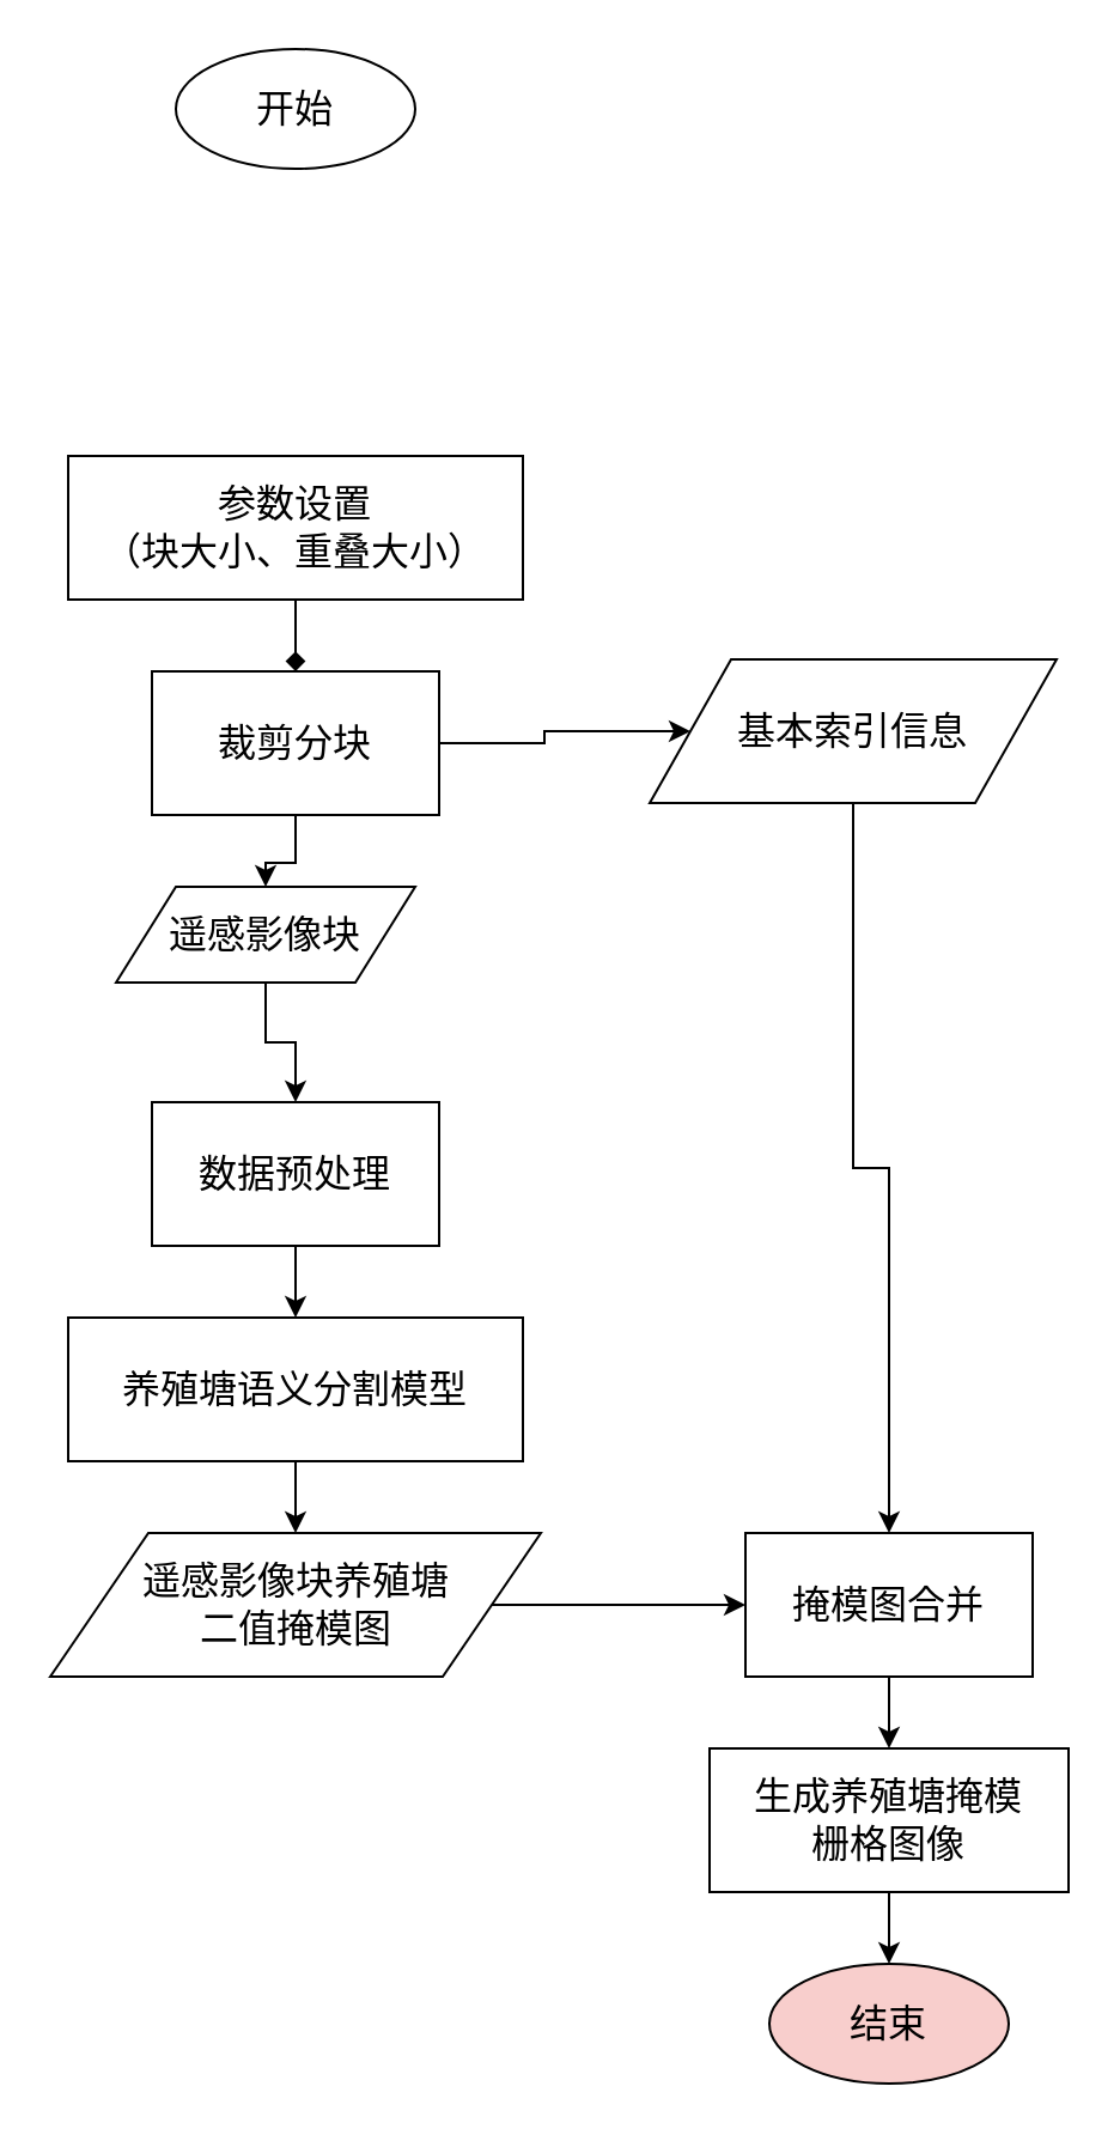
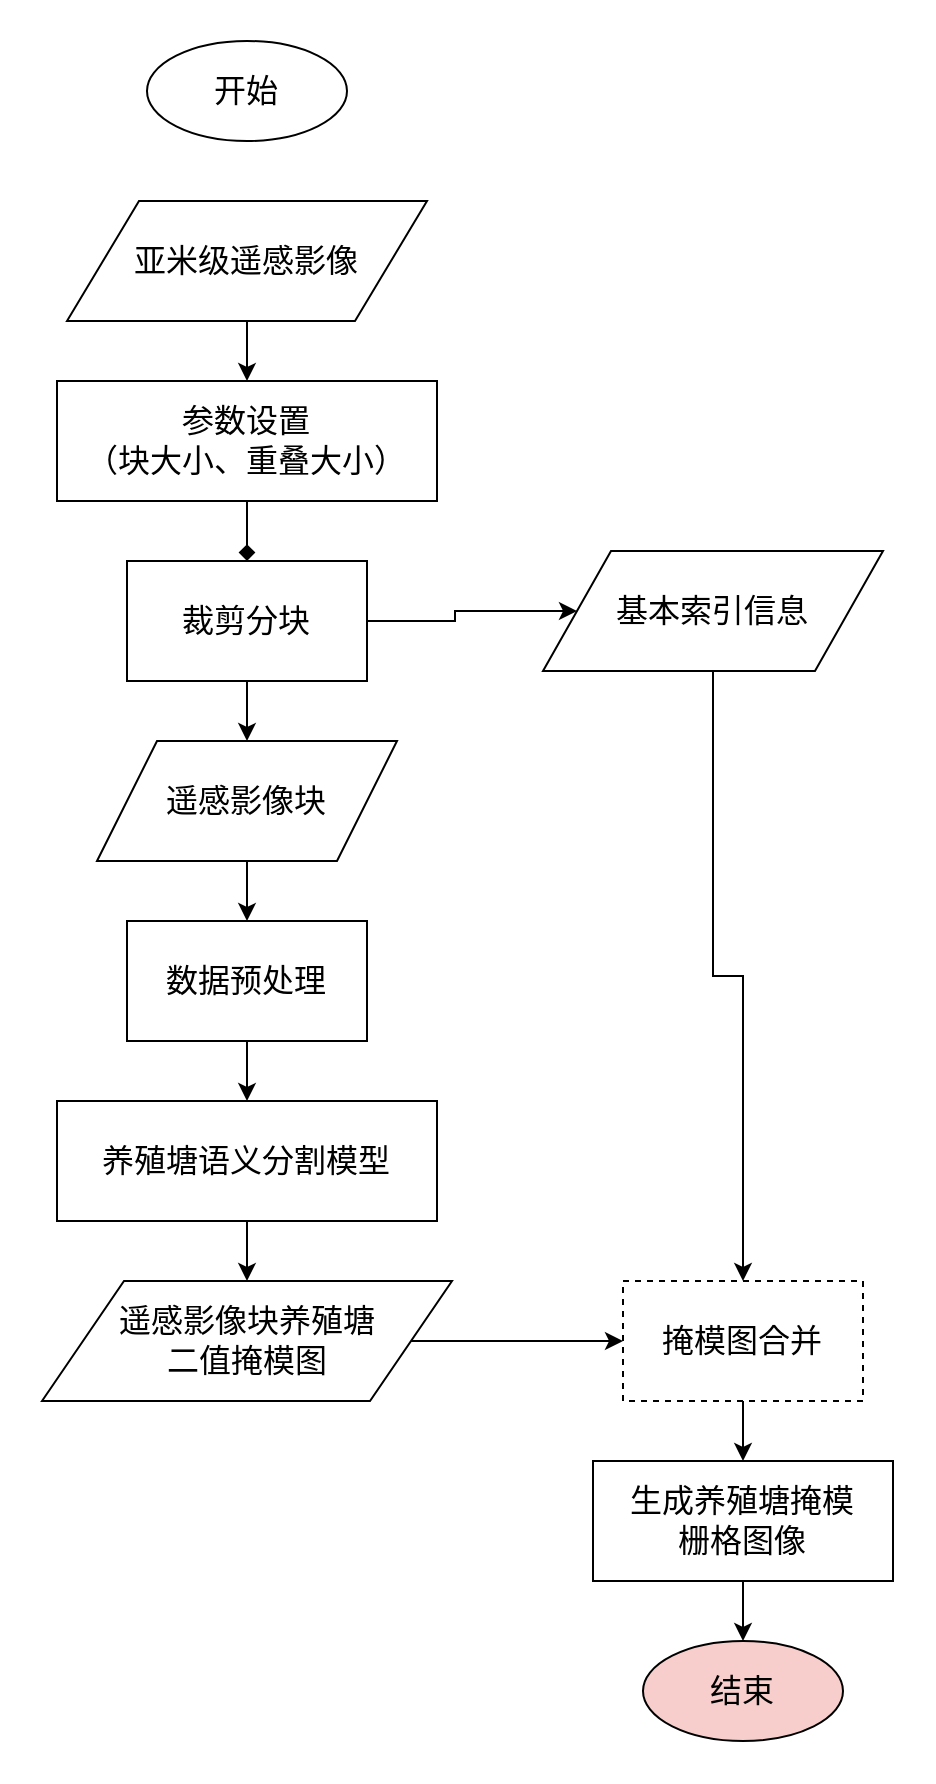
  <mxCell id="0" />
  <mxCell id="1" parent="0" />
  <mxCell id="2" value="开始" style="ellipse;whiteSpace=wrap;html=1;fontSize=16;" vertex="1" parent="1"><mxGeometry x="73" y="20" width="100" height="50" as="geometry" /></mxCell>
  <mxCell id="3" value="结束" style="ellipse;whiteSpace=wrap;html=1;fontSize=16;fillColor=#f8cecc;" vertex="1" parent="1"><mxGeometry x="321" y="820" width="100" height="50" as="geometry" /></mxCell>
+ <mxCell id="4" style="edgeStyle=orthogonalEdgeStyle;rounded=0;orthogonalLoop=1;jettySize=auto;html=1;exitX=0.5;exitY=1;exitDx=0;exitDy=0;entryX=0.5;entryY=0;entryDx=0;entryDy=0;fontSize=16;" edge="1" parent="1" source="5" target="7"><mxGeometry relative="1" as="geometry" /></mxCell>
+ <mxCell id="5" value="亚米级遥感影像" style="shape=parallelogram;perimeter=parallelogramPerimeter;whiteSpace=wrap;html=1;fontSize=16;" vertex="1" parent="1"><mxGeometry x="33" y="100" width="180" height="60" as="geometry" /></mxCell>
  <mxCell id="6" style="edgeStyle=orthogonalEdgeStyle;rounded=0;orthogonalLoop=1;jettySize=auto;html=1;exitX=0.5;exitY=1;exitDx=0;exitDy=0;fontSize=16;endArrow=diamond;" edge="1" parent="1" source="7" target="10"><mxGeometry relative="1" as="geometry" /></mxCell>
  <mxCell id="7" value="参数设置&lt;br&gt;（块大小、重叠大小）&lt;br&gt;" style="rounded=0;whiteSpace=wrap;html=1;fontSize=16;" vertex="1" parent="1"><mxGeometry x="28" y="190" width="190" height="60" as="geometry" /></mxCell>
  <mxCell id="8" style="edgeStyle=orthogonalEdgeStyle;rounded=0;orthogonalLoop=1;jettySize=auto;html=1;exitX=0.5;exitY=1;exitDx=0;exitDy=0;fontSize=16;" edge="1" parent="1" source="10" target="12"><mxGeometry relative="1" as="geometry" /></mxCell>
  <mxCell id="9" style="edgeStyle=orthogonalEdgeStyle;rounded=0;orthogonalLoop=1;jettySize=auto;html=1;exitX=1;exitY=0.5;exitDx=0;exitDy=0;fontSize=16;" edge="1" parent="1" source="10" target="22"><mxGeometry relative="1" as="geometry" /></mxCell>
  <mxCell id="10" value="裁剪分块" style="rounded=0;whiteSpace=wrap;html=1;fontSize=16;" vertex="1" parent="1"><mxGeometry x="63" y="280" width="120" height="60" as="geometry" /></mxCell>
  <mxCell id="11" style="edgeStyle=orthogonalEdgeStyle;rounded=0;orthogonalLoop=1;jettySize=auto;html=1;exitX=0.5;exitY=1;exitDx=0;exitDy=0;fontSize=16;" edge="1" parent="1" source="12" target="16"><mxGeometry relative="1" as="geometry" /></mxCell>
- <mxCell id="12" value="遥感影像块" style="shape=parallelogram;perimeter=parallelogramPerimeter;whiteSpace=wrap;html=1;fontSize=16;" vertex="1" parent="1"><mxGeometry x="48" y="370" width="125" height="40" as="geometry" /></mxCell>
+ <mxCell id="12" value="遥感影像块" style="shape=parallelogram;perimeter=parallelogramPerimeter;whiteSpace=wrap;html=1;fontSize=16;" vertex="1" parent="1"><mxGeometry x="48" y="370" width="150" height="60" as="geometry" /></mxCell>
  <mxCell id="13" style="edgeStyle=orthogonalEdgeStyle;rounded=0;orthogonalLoop=1;jettySize=auto;html=1;exitX=0.5;exitY=1;exitDx=0;exitDy=0;entryX=0.5;entryY=0;entryDx=0;entryDy=0;fontSize=16;" edge="1" parent="1" source="14" target="18"><mxGeometry relative="1" as="geometry" /></mxCell>
  <mxCell id="14" value="养殖塘语义分割模型" style="rounded=0;whiteSpace=wrap;html=1;fontSize=16;" vertex="1" parent="1"><mxGeometry x="28" y="550" width="190" height="60" as="geometry" /></mxCell>
  <mxCell id="15" style="edgeStyle=orthogonalEdgeStyle;rounded=0;orthogonalLoop=1;jettySize=auto;html=1;exitX=0.5;exitY=1;exitDx=0;exitDy=0;fontSize=16;" edge="1" parent="1" source="16" target="14"><mxGeometry relative="1" as="geometry" /></mxCell>
  <mxCell id="16" value="数据预处理" style="rounded=0;whiteSpace=wrap;html=1;fontSize=16;" vertex="1" parent="1"><mxGeometry x="63" y="460" width="120" height="60" as="geometry" /></mxCell>
  <mxCell id="17" style="edgeStyle=orthogonalEdgeStyle;rounded=0;orthogonalLoop=1;jettySize=auto;html=1;exitX=1;exitY=0.5;exitDx=0;exitDy=0;entryX=0;entryY=0.5;entryDx=0;entryDy=0;fontSize=16;" edge="1" parent="1" source="18" target="20"><mxGeometry relative="1" as="geometry" /></mxCell>
  <mxCell id="18" value="遥感影像块养殖塘&lt;br&gt;二值掩模图" style="shape=parallelogram;perimeter=parallelogramPerimeter;whiteSpace=wrap;html=1;fontSize=16;" vertex="1" parent="1"><mxGeometry x="20.5" y="640" width="205" height="60" as="geometry" /></mxCell>
  <mxCell id="19" style="edgeStyle=orthogonalEdgeStyle;rounded=0;orthogonalLoop=1;jettySize=auto;html=1;exitX=0.5;exitY=1;exitDx=0;exitDy=0;entryX=0.5;entryY=0;entryDx=0;entryDy=0;fontSize=16;" edge="1" parent="1" source="20" target="24"><mxGeometry relative="1" as="geometry" /></mxCell>
- <mxCell id="20" value="掩模图合并" style="rounded=0;whiteSpace=wrap;html=1;fontSize=16;" vertex="1" parent="1"><mxGeometry x="311" y="640" width="120" height="60" as="geometry" /></mxCell>
+ <mxCell id="20" value="掩模图合并" style="rounded=0;whiteSpace=wrap;html=1;fontSize=16;dashed=1;" vertex="1" parent="1"><mxGeometry x="311" y="640" width="120" height="60" as="geometry" /></mxCell>
  <mxCell id="21" style="edgeStyle=orthogonalEdgeStyle;rounded=0;orthogonalLoop=1;jettySize=auto;html=1;exitX=0.5;exitY=1;exitDx=0;exitDy=0;fontSize=16;" edge="1" parent="1" source="22" target="20"><mxGeometry relative="1" as="geometry" /></mxCell>
  <mxCell id="22" value="基本索引信息" style="shape=parallelogram;perimeter=parallelogramPerimeter;whiteSpace=wrap;html=1;fontSize=16;" vertex="1" parent="1"><mxGeometry x="271" y="275" width="170" height="60" as="geometry" /></mxCell>
  <mxCell id="23" style="edgeStyle=orthogonalEdgeStyle;rounded=0;orthogonalLoop=1;jettySize=auto;html=1;exitX=0.5;exitY=1;exitDx=0;exitDy=0;entryX=0.5;entryY=0;entryDx=0;entryDy=0;fontSize=16;" edge="1" parent="1" source="24" target="3"><mxGeometry relative="1" as="geometry" /></mxCell>
  <mxCell id="24" value="生成养殖塘掩模&lt;br style=&quot;font-size: 16px;&quot;&gt;栅格图像" style="rounded=0;whiteSpace=wrap;html=1;fontSize=16;" vertex="1" parent="1"><mxGeometry x="296" y="730" width="150" height="60" as="geometry" /></mxCell>
